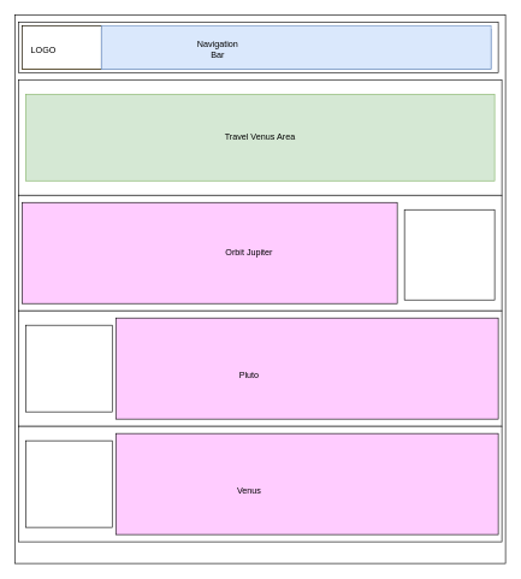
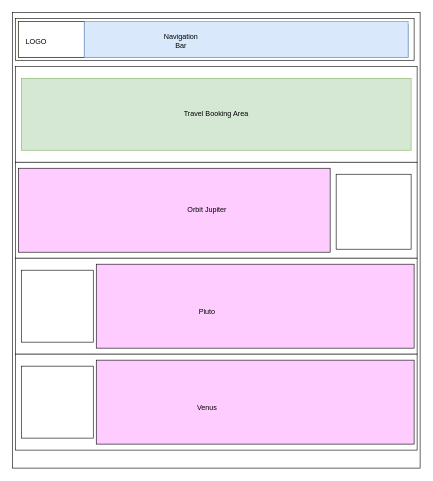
  <mxCell id="0" />
  <mxCell id="1" parent="0" />
  <mxCell id="2" value="" style="rounded=0;whiteSpace=wrap;html=1;" vertex="1" parent="1"><mxGeometry x="20" y="20" width="680" height="760" as="geometry" /></mxCell>
  <mxCell id="3" value="" style="rounded=0;whiteSpace=wrap;html=1;" vertex="1" parent="1"><mxGeometry x="25" y="30" width="665" height="70" as="geometry" /></mxCell>
  <mxCell id="4" value="" style="group;strokeColor=#d79b00;fillColor=#FFE6CC;" vertex="1" connectable="0" parent="1"><mxGeometry x="30" y="35" width="110" height="60" as="geometry" /></mxCell>
  <mxCell id="5" value="" style="rounded=0;whiteSpace=wrap;html=1;" vertex="1" parent="4"><mxGeometry width="110" height="60" as="geometry" /></mxCell>
  <mxCell id="6" value="LOGO" style="text;html=1;strokeColor=none;fillColor=none;align=center;verticalAlign=middle;whiteSpace=wrap;rounded=0;" vertex="1" parent="4"><mxGeometry x="10" y="25" width="40" height="20" as="geometry" /></mxCell>
  <mxCell id="7" value="" style="group;strokeColor=#6c8ebf;fillColor=#DAE8FC;" vertex="1" connectable="0" parent="1"><mxGeometry x="140" y="40" width="540" height="55" as="geometry" /></mxCell>
  <mxCell id="8" value="" style="rounded=0;whiteSpace=wrap;html=1;fillColor=#dae8fc;strokeColor=#6c8ebf;" vertex="1" parent="7"><mxGeometry y="-5" width="540" height="60" as="geometry" /></mxCell>
  <mxCell id="9" value="Navigation Bar" style="text;html=1;strokeColor=none;fillColor=none;align=center;verticalAlign=middle;whiteSpace=wrap;rounded=0;" vertex="1" parent="7"><mxGeometry x="142.321" y="19.167" width="38.571" height="16.667" as="geometry" /></mxCell>
  <mxCell id="10" value="" style="rounded=0;whiteSpace=wrap;html=1;" vertex="1" parent="1"><mxGeometry x="25" y="110" width="670" height="160" as="geometry" /></mxCell>
  <mxCell id="11" value="" style="rounded=0;whiteSpace=wrap;html=1;fillColor=#d5e8d4;strokeColor=#82b366;" vertex="1" parent="1"><mxGeometry x="35" y="130" width="650" height="120" as="geometry" /></mxCell>
- <mxCell id="12" value="Travel Venus Area" style="text;html=1;strokeColor=none;fillColor=none;align=center;verticalAlign=middle;whiteSpace=wrap;rounded=0;" vertex="1" parent="1"><mxGeometry x="65" y="180" width="590" height="20" as="geometry" /></mxCell>
+ <mxCell id="12" value="Travel Booking Area" style="text;html=1;strokeColor=none;fillColor=none;align=center;verticalAlign=middle;whiteSpace=wrap;rounded=0;" vertex="1" parent="1"><mxGeometry x="65" y="180" width="590" height="20" as="geometry" /></mxCell>
  <mxCell id="13" value="" style="rounded=0;whiteSpace=wrap;html=1;" vertex="1" parent="1"><mxGeometry x="25" y="270" width="670" height="160" as="geometry" /></mxCell>
  <mxCell id="14" value="" style="rounded=0;whiteSpace=wrap;html=1;" vertex="1" parent="1"><mxGeometry x="25" y="430" width="670" height="160" as="geometry" /></mxCell>
  <mxCell id="15" value="" style="whiteSpace=wrap;html=1;aspect=fixed;" vertex="1" parent="1"><mxGeometry x="35" y="450" width="120" height="120" as="geometry" /></mxCell>
  <mxCell id="16" value="" style="whiteSpace=wrap;html=1;aspect=fixed;" vertex="1" parent="1"><mxGeometry x="560" y="290" width="125" height="125" as="geometry" /></mxCell>
  <mxCell id="17" value="" style="rounded=0;whiteSpace=wrap;html=1;fillColor=#FFCCFF;" vertex="1" parent="1"><mxGeometry x="30" y="280" width="520" height="140" as="geometry" /></mxCell>
  <mxCell id="18" value="" style="rounded=0;whiteSpace=wrap;html=1;" vertex="1" parent="1"><mxGeometry x="25" y="590" width="670" height="160" as="geometry" /></mxCell>
  <mxCell id="19" value="" style="whiteSpace=wrap;html=1;aspect=fixed;" vertex="1" parent="1"><mxGeometry x="35" y="610" width="120" height="120" as="geometry" /></mxCell>
  <mxCell id="20" value="Orbit Jupiter" style="text;html=1;strokeColor=none;fillColor=none;align=center;verticalAlign=middle;whiteSpace=wrap;rounded=0;" vertex="1" parent="1"><mxGeometry x="50" y="340" width="590" height="20" as="geometry" /></mxCell>
  <mxCell id="21" value="" style="rounded=0;whiteSpace=wrap;html=1;fillColor=#FFCCFF;" vertex="1" parent="1"><mxGeometry x="160" y="440" width="530" height="140" as="geometry" /></mxCell>
  <mxCell id="22" value="Pluto" style="text;html=1;strokeColor=none;fillColor=none;align=center;verticalAlign=middle;whiteSpace=wrap;rounded=0;" vertex="1" parent="1"><mxGeometry x="50" y="510" width="590" height="20" as="geometry" /></mxCell>
  <mxCell id="23" value="" style="rounded=0;whiteSpace=wrap;html=1;fillColor=#FFCCFF;" vertex="1" parent="1"><mxGeometry x="160" y="600" width="530" height="140" as="geometry" /></mxCell>
  <mxCell id="24" value="Venus" style="text;html=1;strokeColor=none;fillColor=none;align=center;verticalAlign=middle;whiteSpace=wrap;rounded=0;" vertex="1" parent="1"><mxGeometry x="50" y="670" width="590" height="20" as="geometry" /></mxCell>
